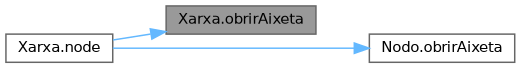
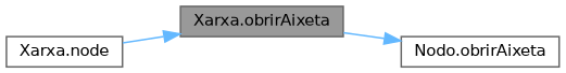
  digraph {
    rankdir=LR
    node [color=grey40 fillcolor=white fontname=Helvetica fontsize=10 shape=box style=filled]
    edge [color=steelblue1 fontname=Helvetica fontsize=10 labelfontname=Helvetica labelfontsize=10 style=solid]
    n1 [color=gray40 fillcolor=grey60 fontcolor=black height=0.2 label="Xarxa.obrirAixeta" width=0.4]
    n2 [height=0.2 label="Nodo.obrirAixeta" width=0.4]
    n3 [height=0.2 label="Xarxa.node" width=0.4]
-   n3 -> n2
+   n1 -> n2
    n3 -> n1
  }
